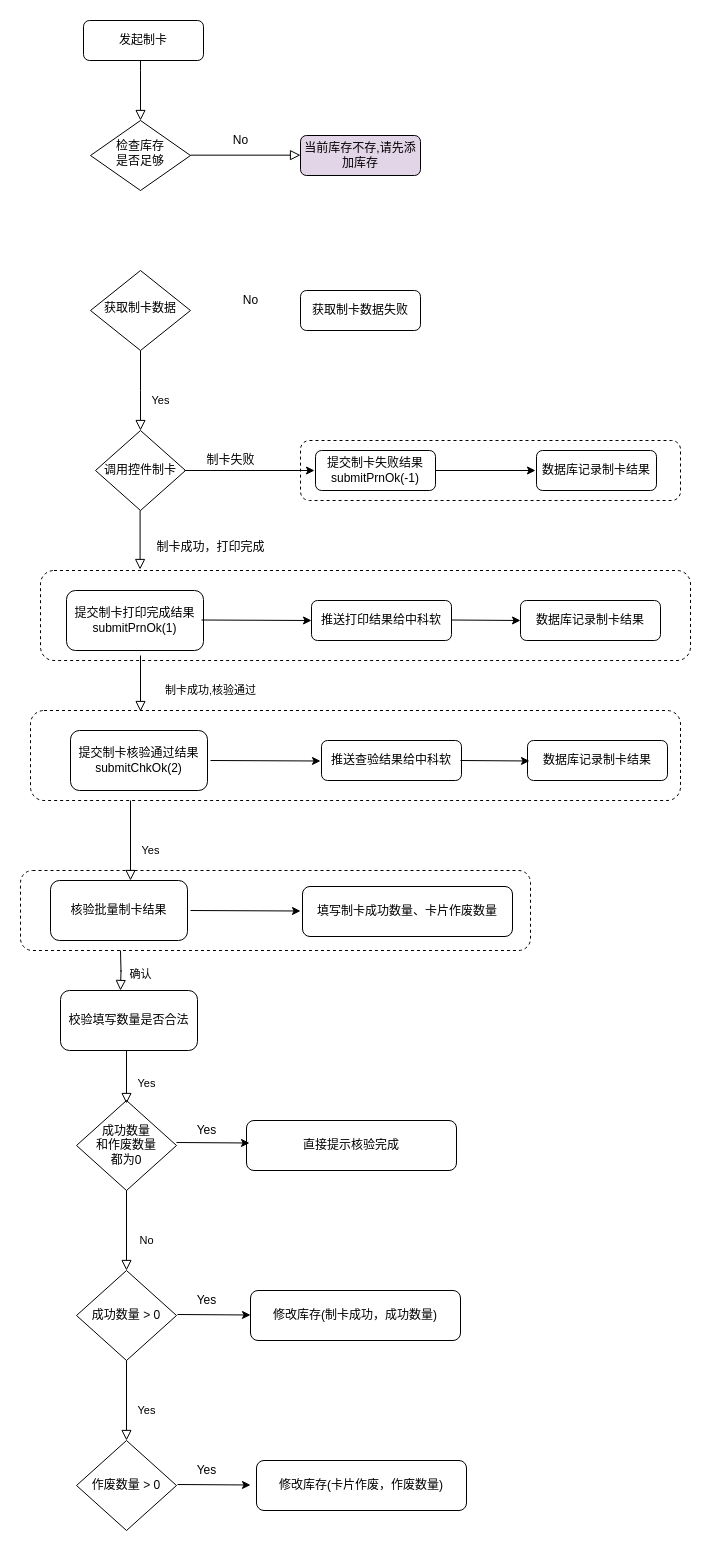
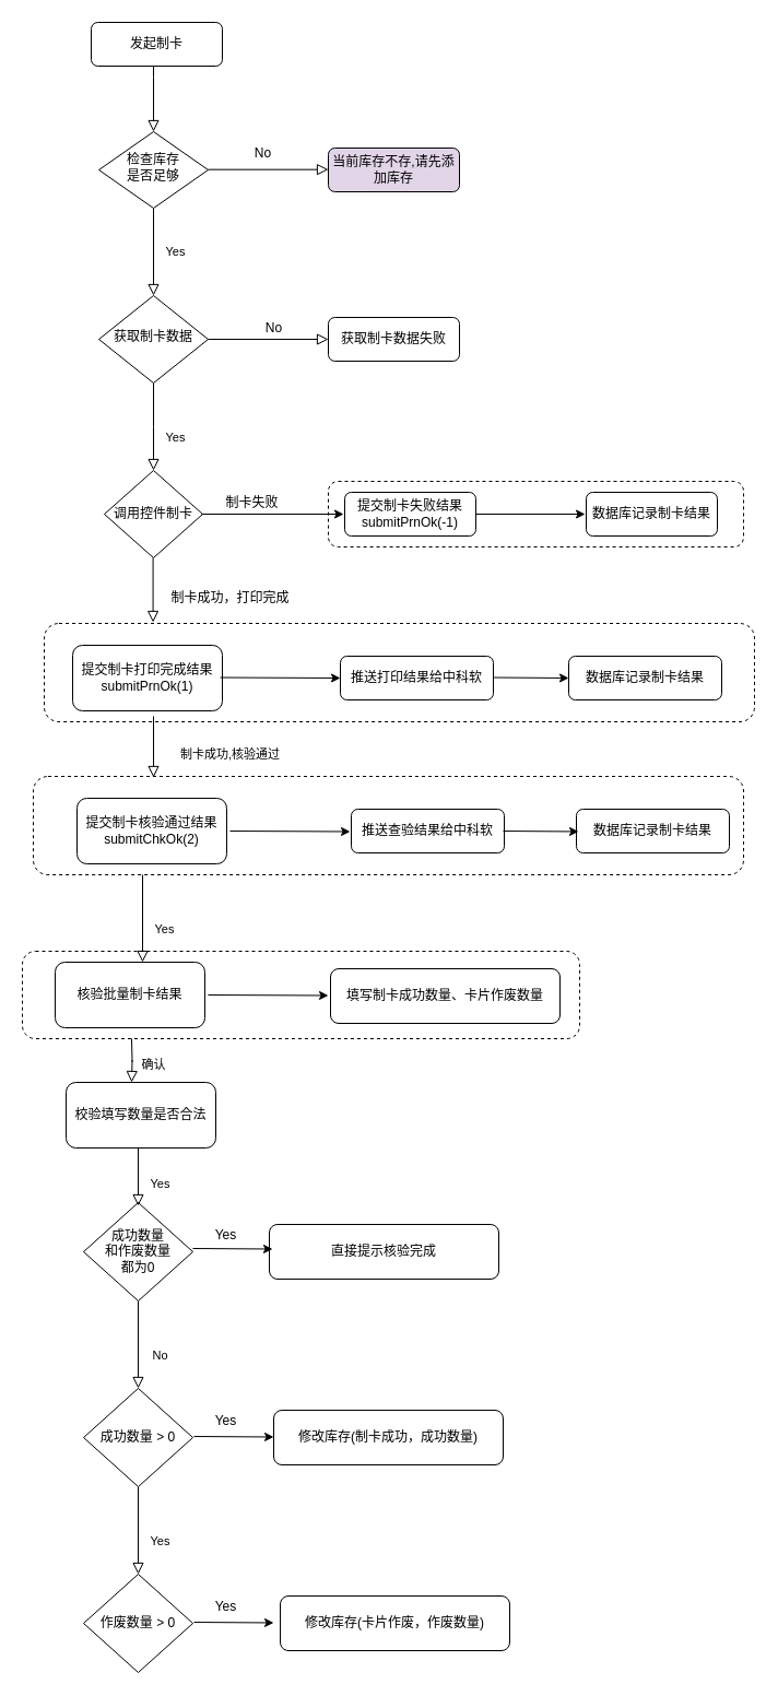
  <mxCell id="0" />
  <mxCell id="1" parent="0" />
  <mxCell id="2" value="" style="rounded=1;whiteSpace=wrap;html=1;fillColor=none;dashed=1;" vertex="1" parent="1"><mxGeometry x="20" y="870" width="510" height="80" as="geometry" /></mxCell>
  <mxCell id="3" value="" style="rounded=1;whiteSpace=wrap;html=1;fillColor=none;dashed=1;" vertex="1" parent="1"><mxGeometry x="40" y="570" width="650" height="90" as="geometry" /></mxCell>
  <mxCell id="4" value="" style="rounded=0;html=1;jettySize=auto;orthogonalLoop=1;fontSize=11;endArrow=block;endFill=0;endSize=8;strokeWidth=1;shadow=0;labelBackgroundColor=none;edgeStyle=orthogonalEdgeStyle;" parent="1" source="5" target="7" edge="1"><mxGeometry relative="1" as="geometry"><Array as="points"><mxPoint x="140" y="70" /><mxPoint x="140" y="70" /></Array></mxGeometry></mxCell>
  <mxCell id="5" value="发起制卡" style="rounded=1;whiteSpace=wrap;html=1;fontSize=12;glass=0;strokeWidth=1;shadow=0;" parent="1" vertex="1"><mxGeometry x="83" y="20" width="120" height="40" as="geometry" /></mxCell>
+ <mxCell id="6" value="Yes" style="rounded=0;html=1;jettySize=auto;orthogonalLoop=1;fontSize=11;endArrow=block;endFill=0;endSize=8;strokeWidth=1;shadow=0;labelBackgroundColor=none;edgeStyle=orthogonalEdgeStyle;" parent="1" source="7" target="11" edge="1"><mxGeometry y="20" relative="1" as="geometry"><mxPoint as="offset" /></mxGeometry></mxCell>
  <mxCell id="7" value="检查库存&lt;br&gt;是否足够" style="rhombus;whiteSpace=wrap;html=1;shadow=0;fontFamily=Helvetica;fontSize=12;align=center;strokeWidth=1;spacing=6;spacingTop=-4;" parent="1" vertex="1"><mxGeometry x="90" y="120" width="100" height="70" as="geometry" /></mxCell>
  <mxCell id="8" value="当前库存不存,请先添加库存" style="rounded=1;whiteSpace=wrap;html=1;fontSize=12;glass=0;strokeWidth=1;shadow=0;fillColor=#e1d5e7;" parent="1" vertex="1"><mxGeometry x="300" y="135" width="120" height="40" as="geometry" /></mxCell>
  <mxCell id="9" value="Yes" style="rounded=0;html=1;jettySize=auto;orthogonalLoop=1;fontSize=11;endArrow=block;endFill=0;endSize=8;strokeWidth=1;shadow=0;labelBackgroundColor=none;edgeStyle=orthogonalEdgeStyle;" parent="1" source="11" edge="1"><mxGeometry x="0.25" y="20" relative="1" as="geometry"><mxPoint as="offset" /><mxPoint x="140" y="430" as="targetPoint" /></mxGeometry></mxCell>
+ <mxCell id="10" value="" style="edgeStyle=orthogonalEdgeStyle;rounded=0;html=1;jettySize=auto;orthogonalLoop=1;fontSize=11;endArrow=block;endFill=0;endSize=8;strokeWidth=1;shadow=0;labelBackgroundColor=none;" parent="1" source="11" target="12" edge="1"><mxGeometry x="0.273" y="30" relative="1" as="geometry"><mxPoint as="offset" /></mxGeometry></mxCell>
  <mxCell id="11" value="获取制卡数据" style="rhombus;whiteSpace=wrap;html=1;shadow=0;fontFamily=Helvetica;fontSize=12;align=center;strokeWidth=1;spacing=6;spacingTop=-4;" parent="1" vertex="1"><mxGeometry x="90" y="270" width="100" height="80" as="geometry" /></mxCell>
  <mxCell id="12" value="获取制卡数据失败" style="rounded=1;whiteSpace=wrap;html=1;fontSize=12;glass=0;strokeWidth=1;shadow=0;" parent="1" vertex="1"><mxGeometry x="300" y="290" width="120" height="40" as="geometry" /></mxCell>
  <mxCell id="13" value="调用控件制卡" style="rhombus;whiteSpace=wrap;html=1;" parent="1" vertex="1"><mxGeometry x="95" y="430" width="90" height="80" as="geometry" /></mxCell>
  <mxCell id="14" value="" style="endArrow=classic;html=1;" parent="1" edge="1"><mxGeometry width="50" height="50" relative="1" as="geometry"><mxPoint x="184" y="470" as="sourcePoint" /><mxPoint x="314" y="470" as="targetPoint" /></mxGeometry></mxCell>
  <mxCell id="15" value="制卡失败" style="text;html=1;align=center;verticalAlign=middle;resizable=0;points=[];autosize=1;strokeColor=none;" parent="1" vertex="1"><mxGeometry x="200" y="450" width="60" height="20" as="geometry" /></mxCell>
  <mxCell id="16" value="No" style="text;html=1;align=center;verticalAlign=middle;resizable=0;points=[];autosize=1;strokeColor=none;" parent="1" vertex="1"><mxGeometry x="235" y="290" width="30" height="20" as="geometry" /></mxCell>
  <mxCell id="17" value="" style="edgeStyle=orthogonalEdgeStyle;rounded=0;html=1;jettySize=auto;orthogonalLoop=1;fontSize=11;endArrow=block;endFill=0;endSize=8;strokeWidth=1;shadow=0;labelBackgroundColor=none;" parent="1" edge="1"><mxGeometry x="0.273" y="30" relative="1" as="geometry"><mxPoint as="offset" /><mxPoint x="190" y="154.66" as="sourcePoint" /><mxPoint x="300" y="154.66" as="targetPoint" /></mxGeometry></mxCell>
  <mxCell id="18" value="No" style="text;html=1;align=center;verticalAlign=middle;resizable=0;points=[];autosize=1;strokeColor=none;" parent="1" vertex="1"><mxGeometry x="225" y="130" width="30" height="20" as="geometry" /></mxCell>
  <mxCell id="19" value="提交制卡失败结果submitPrnOk(-1)" style="rounded=1;whiteSpace=wrap;html=1;fontSize=12;glass=0;strokeWidth=1;shadow=0;" parent="1" vertex="1"><mxGeometry x="315" y="450" width="120" height="40" as="geometry" /></mxCell>
  <mxCell id="20" value="数据库记录制卡结果" style="rounded=1;whiteSpace=wrap;html=1;fontSize=12;glass=0;strokeWidth=1;shadow=0;" parent="1" vertex="1"><mxGeometry x="536" y="450" width="120" height="40" as="geometry" /></mxCell>
  <mxCell id="21" value="" style="endArrow=classic;html=1;" parent="1" edge="1"><mxGeometry width="50" height="50" relative="1" as="geometry"><mxPoint x="435" y="470" as="sourcePoint" /><mxPoint x="535" y="470" as="targetPoint" /></mxGeometry></mxCell>
  <mxCell id="22" value="&lt;span style=&quot;font-size: 12px&quot;&gt;制卡成功，打印完成&lt;/span&gt;" style="rounded=0;html=1;jettySize=auto;orthogonalLoop=1;fontSize=11;endArrow=block;endFill=0;endSize=8;strokeWidth=1;shadow=0;labelBackgroundColor=none;edgeStyle=orthogonalEdgeStyle;" parent="1" edge="1"><mxGeometry x="0.25" y="70" relative="1" as="geometry"><mxPoint as="offset" /><mxPoint x="139.58" y="510" as="sourcePoint" /><mxPoint x="139.58" y="569" as="targetPoint" /></mxGeometry></mxCell>
  <mxCell id="23" value="提交制卡打印完成结果submitPrnOk(1)" style="rounded=1;whiteSpace=wrap;html=1;fontSize=12;glass=0;strokeWidth=1;shadow=0;" parent="1" vertex="1"><mxGeometry x="66" y="590" width="137" height="60" as="geometry" /></mxCell>
  <mxCell id="24" value="推送打印结果给中科软" style="rounded=1;whiteSpace=wrap;html=1;fontSize=12;glass=0;strokeWidth=1;shadow=0;" parent="1" vertex="1"><mxGeometry x="311" y="600" width="140" height="40" as="geometry" /></mxCell>
  <mxCell id="25" value="&lt;span&gt;数据库记录制卡结果&lt;/span&gt;" style="rounded=1;whiteSpace=wrap;html=1;fontSize=12;glass=0;strokeWidth=1;shadow=0;" vertex="1" parent="1"><mxGeometry x="520" y="600" width="140" height="40" as="geometry" /></mxCell>
  <mxCell id="26" value="" style="endArrow=classic;html=1;" edge="1" parent="1"><mxGeometry width="50" height="50" relative="1" as="geometry"><mxPoint x="201" y="619.5" as="sourcePoint" /><mxPoint x="311" y="620" as="targetPoint" /></mxGeometry></mxCell>
  <mxCell id="27" value="" style="endArrow=classic;html=1;entryX=0;entryY=0.5;entryDx=0;entryDy=0;" edge="1" parent="1" target="25"><mxGeometry width="50" height="50" relative="1" as="geometry"><mxPoint x="451" y="619.5" as="sourcePoint" /><mxPoint x="510" y="620" as="targetPoint" /></mxGeometry></mxCell>
  <mxCell id="28" value="" style="rounded=1;whiteSpace=wrap;html=1;fillColor=none;dashed=1;" vertex="1" parent="1"><mxGeometry x="300" y="440" width="380" height="60" as="geometry" /></mxCell>
  <mxCell id="29" value="制卡成功,核验通过" style="rounded=0;html=1;jettySize=auto;orthogonalLoop=1;fontSize=11;endArrow=block;endFill=0;endSize=8;strokeWidth=1;shadow=0;labelBackgroundColor=none;edgeStyle=orthogonalEdgeStyle;" edge="1" parent="1"><mxGeometry x="0.25" y="70" relative="1" as="geometry"><mxPoint as="offset" /><mxPoint x="140" y="711" as="targetPoint" /><mxPoint x="140" y="655" as="sourcePoint" /></mxGeometry></mxCell>
  <mxCell id="30" value="" style="rounded=1;whiteSpace=wrap;html=1;fillColor=none;dashed=1;" vertex="1" parent="1"><mxGeometry x="30" y="710" width="650" height="90" as="geometry" /></mxCell>
  <mxCell id="31" value="提交制卡核验通过结果submitChkOk(2)" style="rounded=1;whiteSpace=wrap;html=1;fontSize=12;glass=0;strokeWidth=1;shadow=0;" vertex="1" parent="1"><mxGeometry x="70" y="730" width="137" height="60" as="geometry" /></mxCell>
  <mxCell id="32" value="推送查验结果给中科软" style="rounded=1;whiteSpace=wrap;html=1;fontSize=12;glass=0;strokeWidth=1;shadow=0;" vertex="1" parent="1"><mxGeometry x="321" y="740" width="140" height="40" as="geometry" /></mxCell>
  <mxCell id="33" value="&lt;span&gt;数据库记录制卡结果&lt;/span&gt;" style="rounded=1;whiteSpace=wrap;html=1;fontSize=12;glass=0;strokeWidth=1;shadow=0;" vertex="1" parent="1"><mxGeometry x="527" y="740" width="140" height="40" as="geometry" /></mxCell>
  <mxCell id="34" value="" style="endArrow=classic;html=1;" edge="1" parent="1"><mxGeometry width="50" height="50" relative="1" as="geometry"><mxPoint x="210" y="760" as="sourcePoint" /><mxPoint x="320" y="760.5" as="targetPoint" /></mxGeometry></mxCell>
  <mxCell id="35" value="" style="endArrow=classic;html=1;entryX=0;entryY=0.5;entryDx=0;entryDy=0;" edge="1" parent="1"><mxGeometry width="50" height="50" relative="1" as="geometry"><mxPoint x="460" y="760" as="sourcePoint" /><mxPoint x="529" y="760.5" as="targetPoint" /></mxGeometry></mxCell>
  <mxCell id="36" value="Yes" style="rounded=0;html=1;jettySize=auto;orthogonalLoop=1;fontSize=11;endArrow=block;endFill=0;endSize=8;strokeWidth=1;shadow=0;labelBackgroundColor=none;edgeStyle=orthogonalEdgeStyle;" edge="1" parent="1"><mxGeometry x="0.25" y="20" relative="1" as="geometry"><mxPoint as="offset" /><mxPoint x="130" y="880" as="targetPoint" /><mxPoint x="130" y="800" as="sourcePoint" /></mxGeometry></mxCell>
  <mxCell id="37" value="核验批量制卡结果" style="rounded=1;whiteSpace=wrap;html=1;fontSize=12;glass=0;strokeWidth=1;shadow=0;" vertex="1" parent="1"><mxGeometry x="50" y="880" width="137" height="60" as="geometry" /></mxCell>
  <mxCell id="38" value="填写制卡成功数量、卡片作废数量" style="rounded=1;whiteSpace=wrap;html=1;fontSize=12;glass=0;strokeWidth=1;shadow=0;" vertex="1" parent="1"><mxGeometry x="302" y="886" width="210" height="50" as="geometry" /></mxCell>
  <mxCell id="39" value="" style="endArrow=classic;html=1;" edge="1" parent="1"><mxGeometry width="50" height="50" relative="1" as="geometry"><mxPoint x="190" y="910" as="sourcePoint" /><mxPoint x="300" y="910.5" as="targetPoint" /></mxGeometry></mxCell>
  <mxCell id="40" value="校验填写数量是否合法" style="rounded=1;whiteSpace=wrap;html=1;fontSize=12;glass=0;strokeWidth=1;shadow=0;" vertex="1" parent="1"><mxGeometry x="60" y="990" width="137" height="60" as="geometry" /></mxCell>
  <mxCell id="41" value="确认" style="rounded=0;html=1;jettySize=auto;orthogonalLoop=1;fontSize=11;endArrow=block;endFill=0;endSize=8;strokeWidth=1;shadow=0;labelBackgroundColor=none;edgeStyle=orthogonalEdgeStyle;" edge="1" parent="1"><mxGeometry x="0.25" y="20" relative="1" as="geometry"><mxPoint as="offset" /><mxPoint x="120" y="990" as="targetPoint" /><mxPoint x="120" y="950" as="sourcePoint" /></mxGeometry></mxCell>
  <mxCell id="42" value="成功数量&lt;br&gt;和作废数量&lt;br&gt;都为0" style="rhombus;whiteSpace=wrap;html=1;" vertex="1" parent="1"><mxGeometry x="76" y="1100" width="100" height="90" as="geometry" /></mxCell>
  <mxCell id="43" value="直接提示核验完成" style="rounded=1;whiteSpace=wrap;html=1;fontSize=12;glass=0;strokeWidth=1;shadow=0;" vertex="1" parent="1"><mxGeometry x="246" y="1120" width="210" height="50" as="geometry" /></mxCell>
  <mxCell id="44" value="No" style="rounded=0;html=1;jettySize=auto;orthogonalLoop=1;fontSize=11;endArrow=block;endFill=0;endSize=8;strokeWidth=1;shadow=0;labelBackgroundColor=none;edgeStyle=orthogonalEdgeStyle;" edge="1" parent="1"><mxGeometry x="0.25" y="20" relative="1" as="geometry"><mxPoint as="offset" /><mxPoint x="126" y="1270" as="targetPoint" /><mxPoint x="126" y="1190" as="sourcePoint" /></mxGeometry></mxCell>
  <mxCell id="45" value="成功数量 &amp;gt; 0" style="rhombus;whiteSpace=wrap;html=1;" vertex="1" parent="1"><mxGeometry x="76" y="1270" width="100" height="90" as="geometry" /></mxCell>
  <mxCell id="46" value="修改库存(制卡成功，成功数量)" style="rounded=1;whiteSpace=wrap;html=1;fontSize=12;glass=0;strokeWidth=1;shadow=0;" vertex="1" parent="1"><mxGeometry x="250" y="1290" width="210" height="50" as="geometry" /></mxCell>
  <mxCell id="47" value="作废数量 &amp;gt; 0" style="rhombus;whiteSpace=wrap;html=1;" vertex="1" parent="1"><mxGeometry x="76" y="1440" width="100" height="90" as="geometry" /></mxCell>
  <mxCell id="48" value="修改库存(卡片作废，作废数量)" style="rounded=1;whiteSpace=wrap;html=1;fontSize=12;glass=0;strokeWidth=1;shadow=0;" vertex="1" parent="1"><mxGeometry x="256" y="1460" width="210" height="50" as="geometry" /></mxCell>
  <mxCell id="49" value="Yes" style="rounded=0;html=1;jettySize=auto;orthogonalLoop=1;fontSize=11;endArrow=block;endFill=0;endSize=8;strokeWidth=1;shadow=0;labelBackgroundColor=none;edgeStyle=orthogonalEdgeStyle;" edge="1" parent="1"><mxGeometry x="0.25" y="20" relative="1" as="geometry"><mxPoint as="offset" /><mxPoint x="126" y="1440" as="targetPoint" /><mxPoint x="126" y="1360" as="sourcePoint" /></mxGeometry></mxCell>
  <mxCell id="50" value="Yes" style="rounded=0;html=1;jettySize=auto;orthogonalLoop=1;fontSize=11;endArrow=block;endFill=0;endSize=8;strokeWidth=1;shadow=0;labelBackgroundColor=none;edgeStyle=orthogonalEdgeStyle;" edge="1" parent="1"><mxGeometry x="0.25" y="20" relative="1" as="geometry"><mxPoint as="offset" /><mxPoint x="126" y="1103" as="targetPoint" /><mxPoint x="126" y="1050" as="sourcePoint" /></mxGeometry></mxCell>
  <mxCell id="51" value="" style="endArrow=classic;html=1;" edge="1" parent="1"><mxGeometry width="50" height="50" relative="1" as="geometry"><mxPoint x="177" y="1314" as="sourcePoint" /><mxPoint x="250" y="1314.5" as="targetPoint" /></mxGeometry></mxCell>
  <mxCell id="52" value="Yes" style="text;html=1;align=center;verticalAlign=middle;resizable=0;points=[];autosize=1;" vertex="1" parent="1"><mxGeometry x="191" y="1290" width="30" height="20" as="geometry" /></mxCell>
  <mxCell id="53" value="" style="endArrow=classic;html=1;" edge="1" parent="1"><mxGeometry width="50" height="50" relative="1" as="geometry"><mxPoint x="176" y="1142" as="sourcePoint" /><mxPoint x="249" y="1142.5" as="targetPoint" /></mxGeometry></mxCell>
  <mxCell id="54" value="Yes" style="text;html=1;align=center;verticalAlign=middle;resizable=0;points=[];autosize=1;" vertex="1" parent="1"><mxGeometry x="191" y="1120" width="30" height="20" as="geometry" /></mxCell>
  <mxCell id="55" value="" style="endArrow=classic;html=1;" edge="1" parent="1"><mxGeometry width="50" height="50" relative="1" as="geometry"><mxPoint x="177" y="1484" as="sourcePoint" /><mxPoint x="250" y="1484.5" as="targetPoint" /></mxGeometry></mxCell>
  <mxCell id="56" value="Yes" style="text;html=1;align=center;verticalAlign=middle;resizable=0;points=[];autosize=1;" vertex="1" parent="1"><mxGeometry x="191" y="1460" width="30" height="20" as="geometry" /></mxCell>
